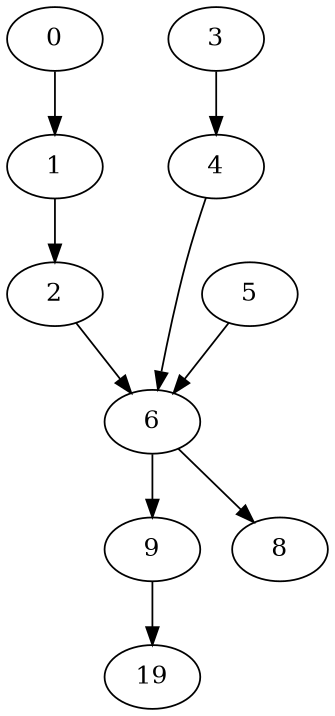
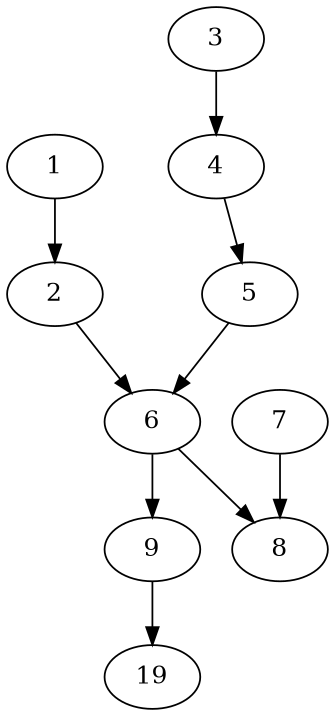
  digraph {
    node [comm_weight=2 mem_weight=5 type=0 work_weight=5]
    edge [comm_weight=1]
-   0 [comm_weight=4 mem_weight=3]
    1 [comm_weight=3 work_weight=2]
    2 [work_weight=4]
    6 [comm_weight=4 mem_weight=3 work_weight=12]
    9 [work_weight=9]
    8 [work_weight=2]
    3 [comm_weight=4 mem_weight=3 type=1]
    4 [comm_weight=3 work_weight=1]
    5 [type=1 work_weight=8]
+   7 [comm_weight=3 type=1 work_weight=8]
    n11 [label=19 work_weight=3]
-   0 -> 1
    1 -> 2
    2 -> 6
    6 -> 9
    6 -> 8
    9 -> n11
    3 -> 4
-   4 -> 6
+   4 -> 5
    5 -> 6
+   7 -> 8
  }
